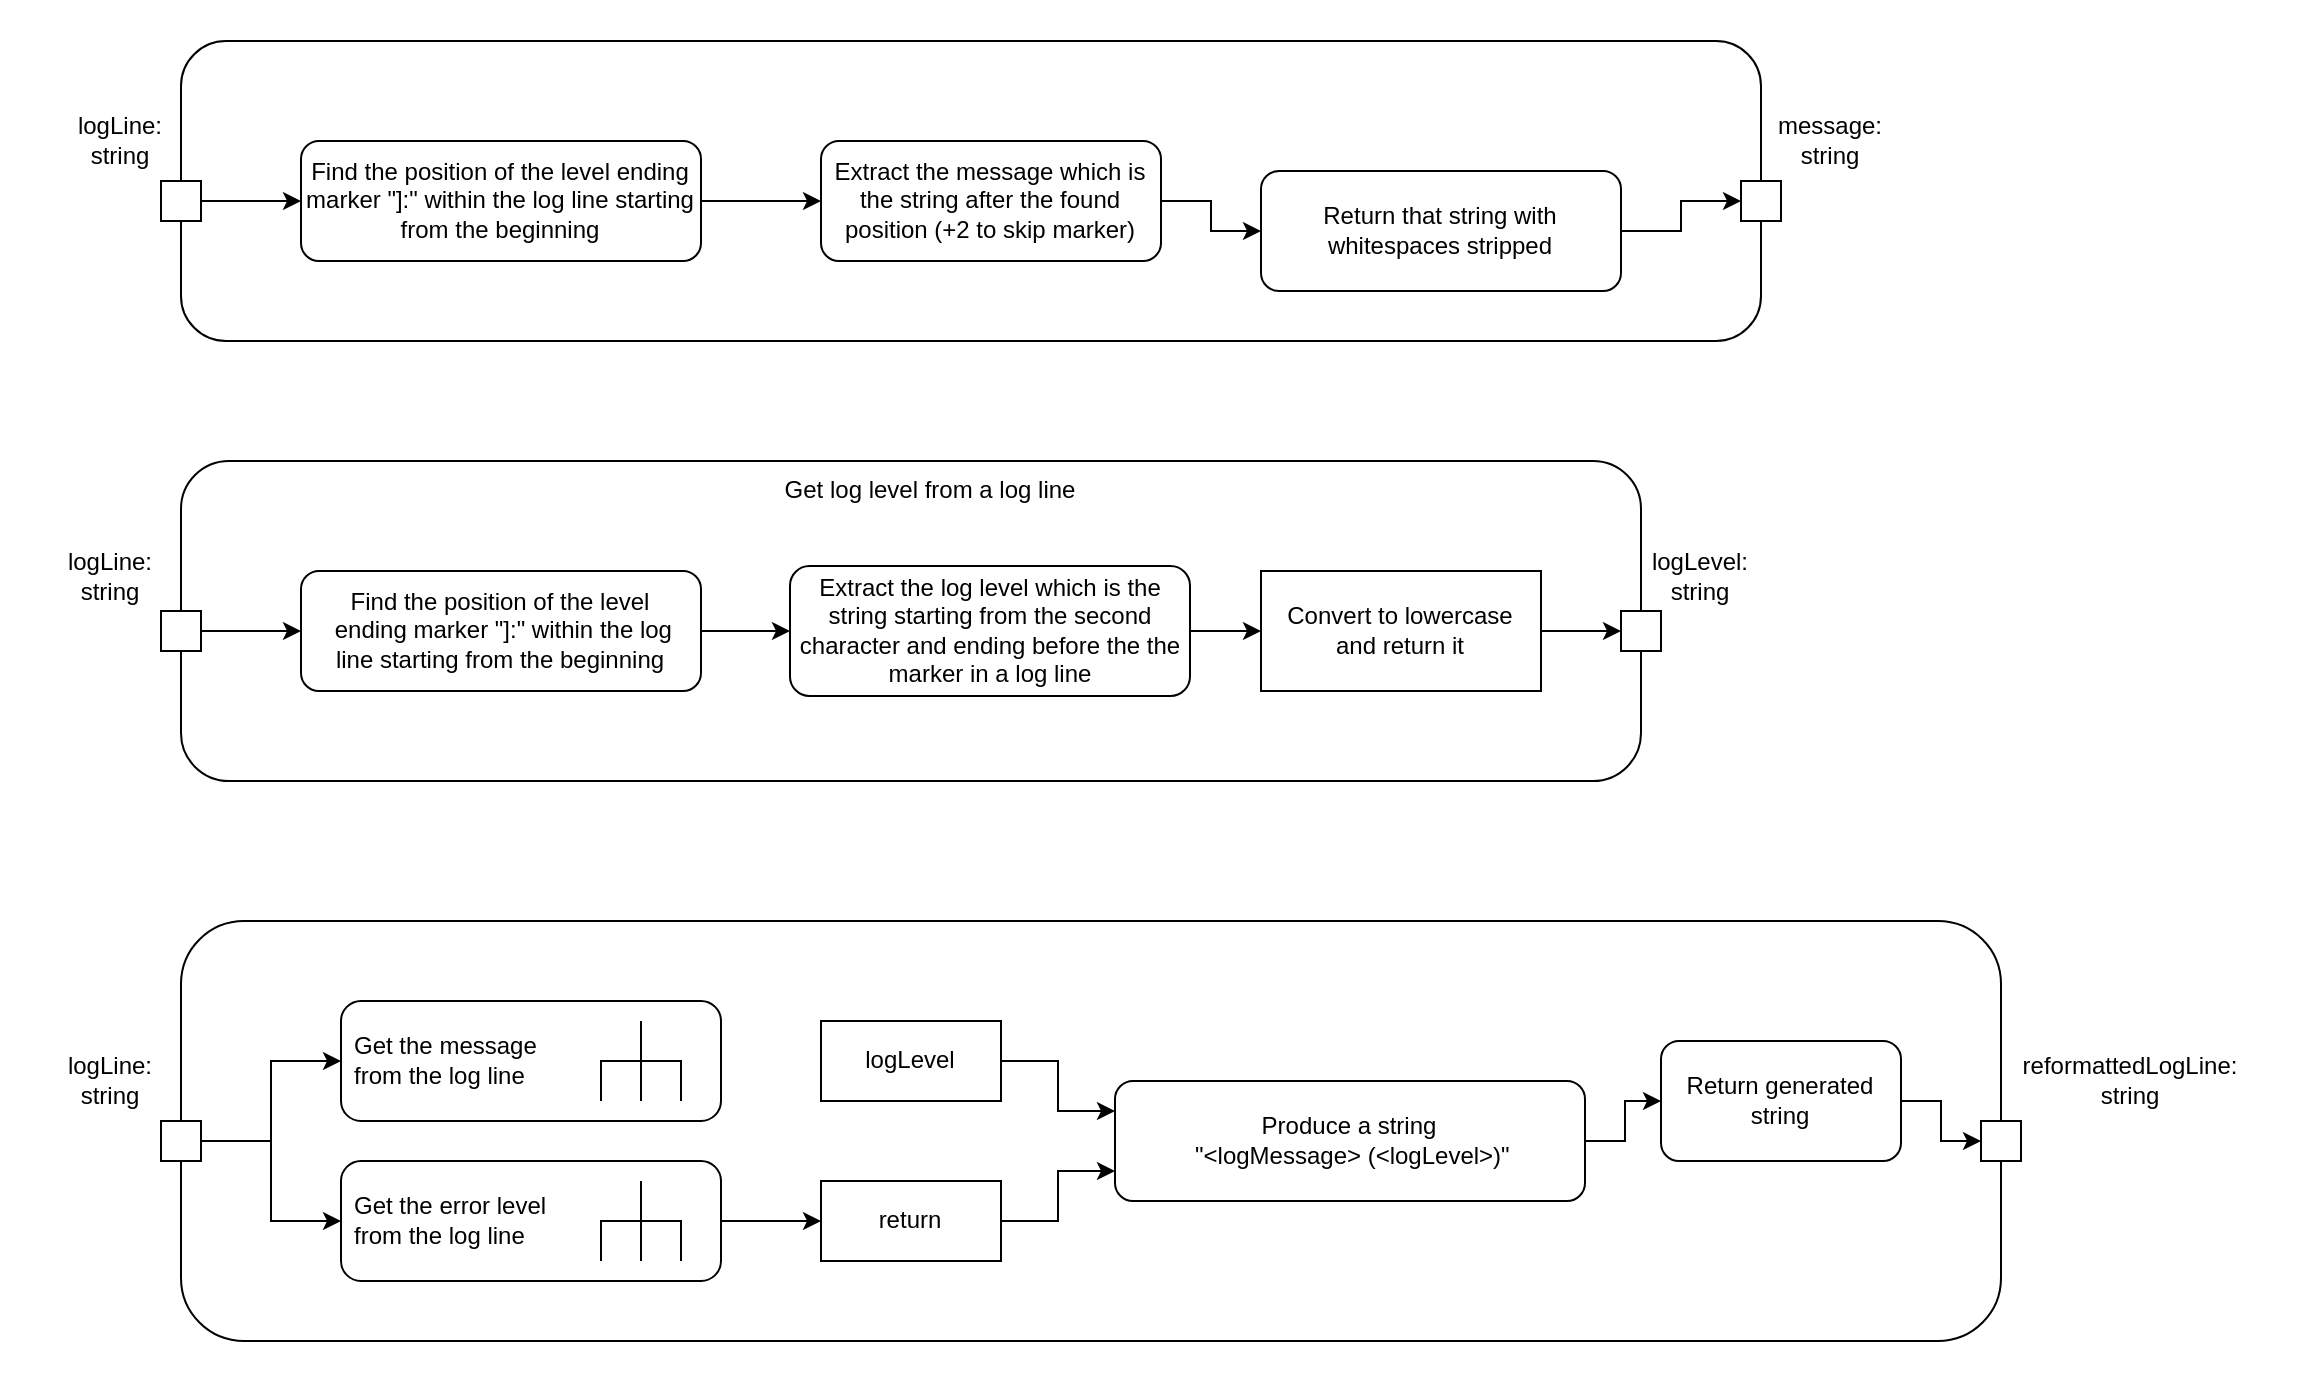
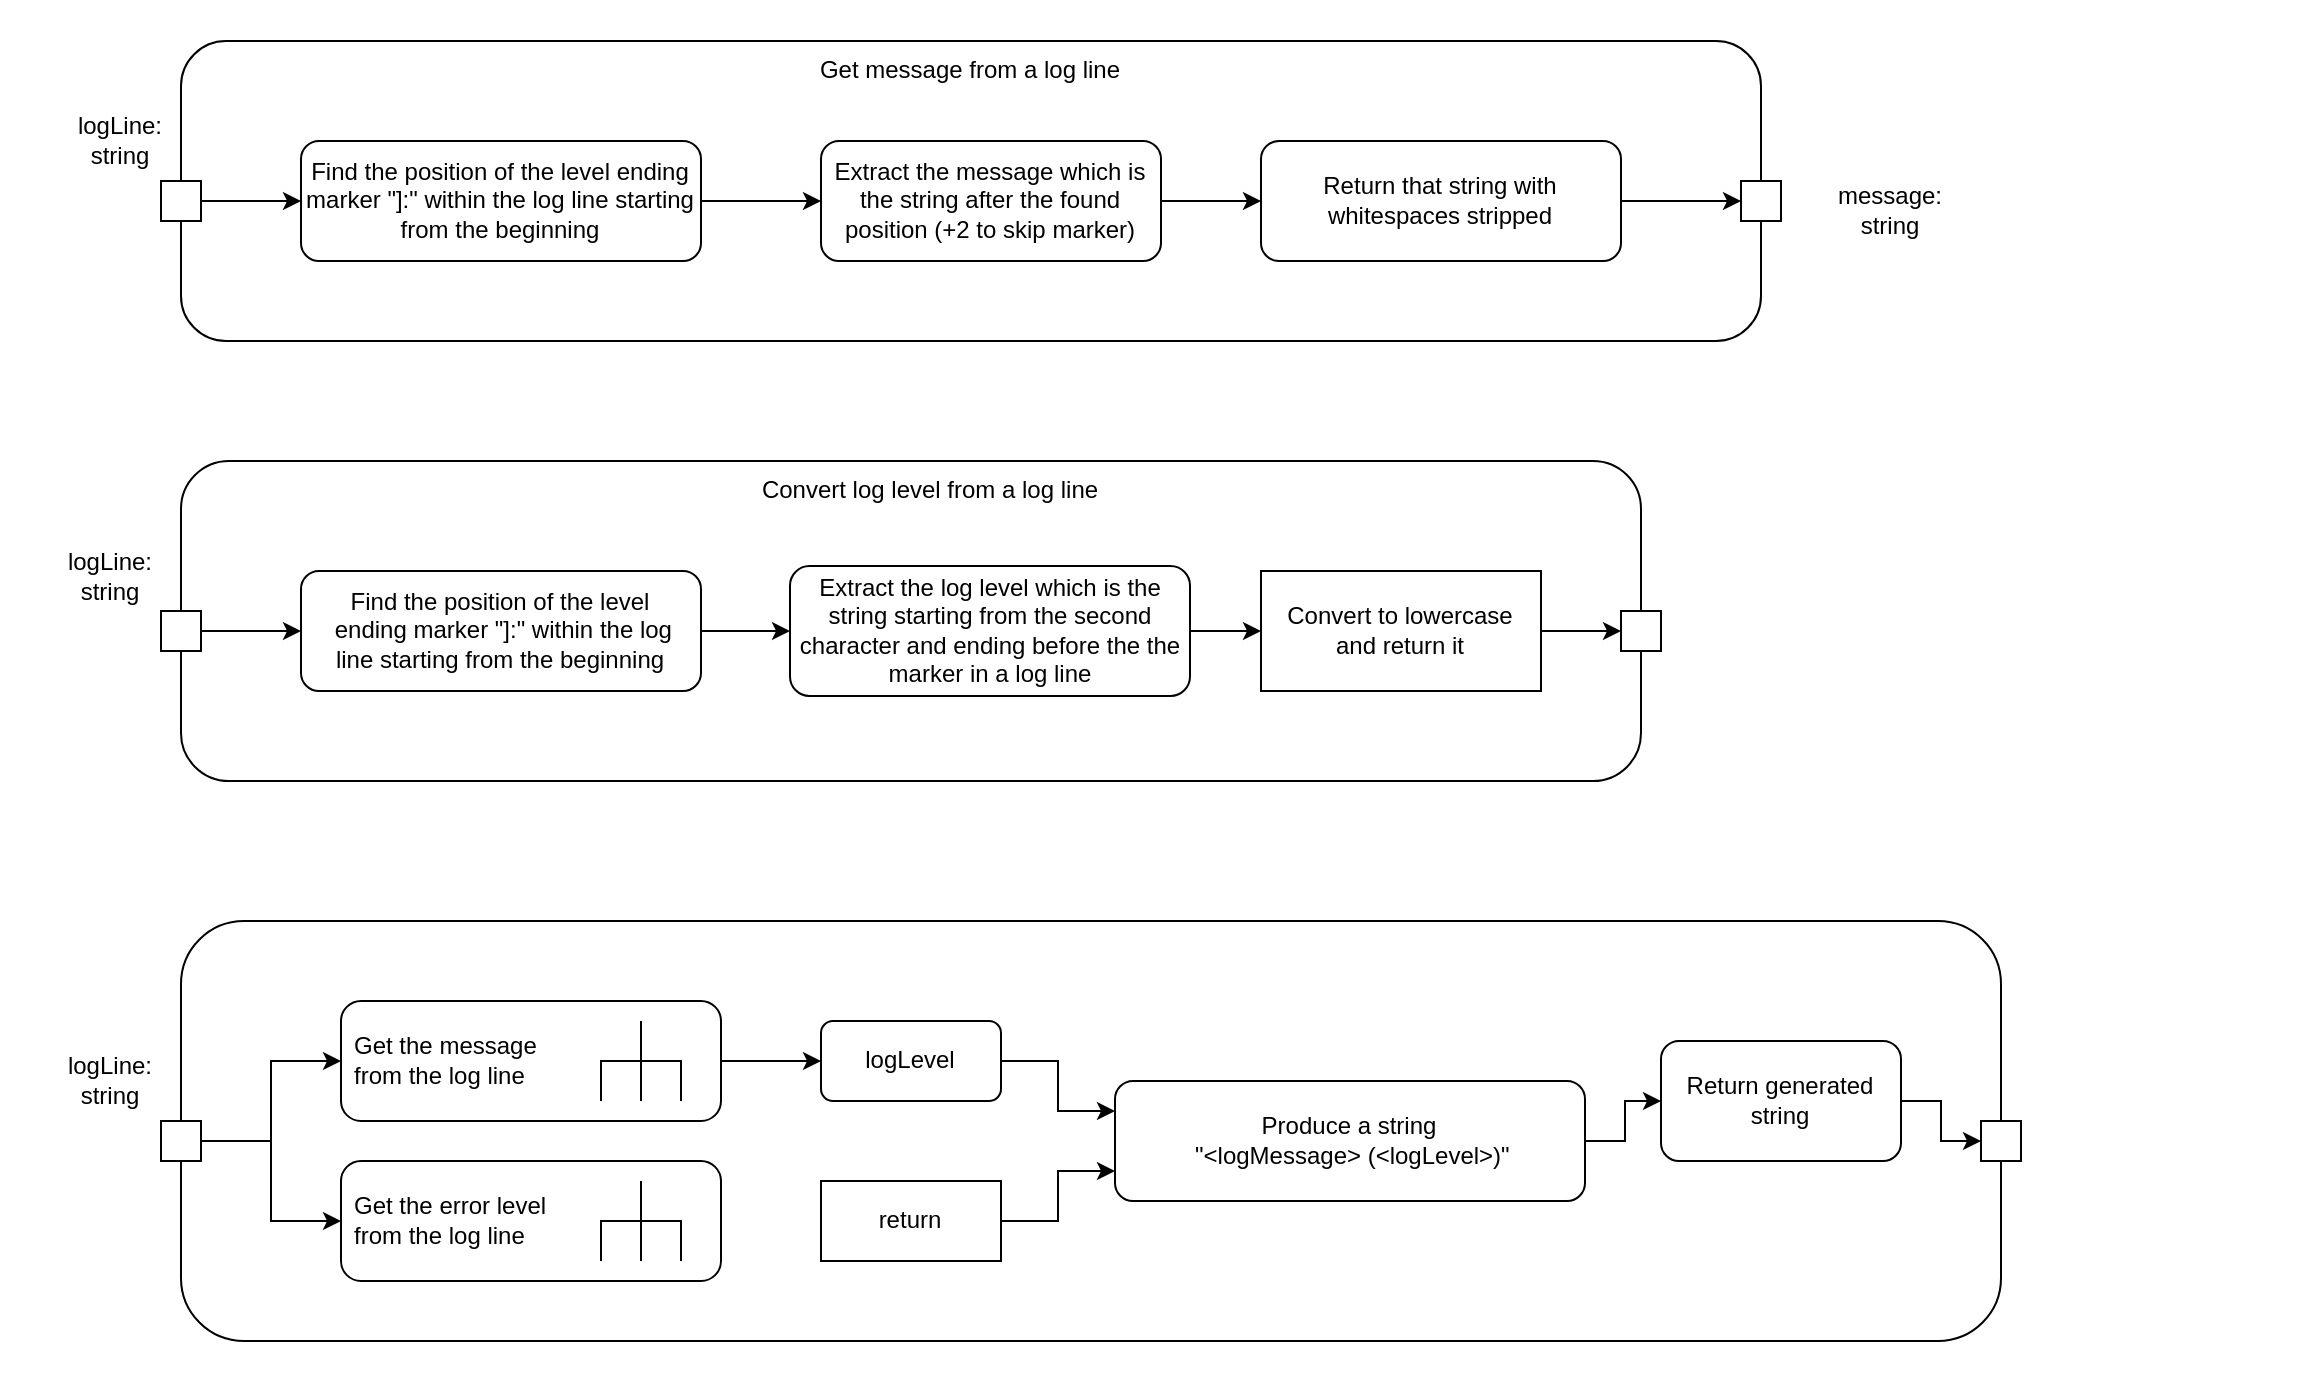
  <mxCell id="0" />
  <mxCell id="1" parent="0" />
  <mxCell id="2" value="" style="rounded=1;whiteSpace=wrap;html=1;" vertex="1" parent="1"><mxGeometry x="90" y="20" width="790" height="150" as="geometry" /></mxCell>
  <mxCell id="3" style="edgeStyle=orthogonalEdgeStyle;rounded=0;orthogonalLoop=1;jettySize=auto;html=1;exitX=1;exitY=0.5;exitDx=0;exitDy=0;entryX=0;entryY=0.5;entryDx=0;entryDy=0;" edge="1" parent="1" source="4" target="10"><mxGeometry relative="1" as="geometry" /></mxCell>
  <mxCell id="4" value="" style="whiteSpace=wrap;html=1;aspect=fixed;" vertex="1" parent="1"><mxGeometry x="80" y="90" width="20" height="20" as="geometry" /></mxCell>
  <mxCell id="5" value="" style="whiteSpace=wrap;html=1;aspect=fixed;" vertex="1" parent="1"><mxGeometry x="870" y="90" width="20" height="20" as="geometry" /></mxCell>
+ <mxCell id="6" value="Get message from a log line" style="text;html=1;strokeColor=none;fillColor=none;align=center;verticalAlign=middle;whiteSpace=wrap;rounded=0;" vertex="1" parent="1"><mxGeometry x="90" y="20" width="790" height="30" as="geometry" /></mxCell>
  <mxCell id="7" value="logLine: string" style="text;html=1;strokeColor=none;fillColor=none;align=center;verticalAlign=middle;whiteSpace=wrap;rounded=0;" vertex="1" parent="1"><mxGeometry x="30" y="50" width="60" height="40" as="geometry" /></mxCell>
- <mxCell id="8" value="message: string" style="text;html=1;strokeColor=none;fillColor=none;align=center;verticalAlign=middle;whiteSpace=wrap;rounded=0;" vertex="1" parent="1"><mxGeometry x="880" y="50" width="70" height="40" as="geometry" /></mxCell>
+ <mxCell id="8" value="message: string" style="text;html=1;strokeColor=none;fillColor=none;align=center;verticalAlign=middle;whiteSpace=wrap;rounded=0;" vertex="1" parent="1"><mxGeometry x="910" y="85" width="70" height="40" as="geometry" /></mxCell>
  <mxCell id="9" style="edgeStyle=orthogonalEdgeStyle;rounded=0;orthogonalLoop=1;jettySize=auto;html=1;exitX=1;exitY=0.5;exitDx=0;exitDy=0;entryX=0;entryY=0.5;entryDx=0;entryDy=0;" edge="1" parent="1" source="10" target="12"><mxGeometry relative="1" as="geometry" /></mxCell>
  <mxCell id="10" value="Find the position of the level ending marker &quot;]:&quot; within the log line starting from the beginning" style="rounded=1;whiteSpace=wrap;html=1;" vertex="1" parent="1"><mxGeometry x="150" y="70" width="200" height="60" as="geometry" /></mxCell>
  <mxCell id="11" style="edgeStyle=orthogonalEdgeStyle;rounded=0;orthogonalLoop=1;jettySize=auto;html=1;exitX=1;exitY=0.5;exitDx=0;exitDy=0;entryX=0;entryY=0.5;entryDx=0;entryDy=0;" edge="1" parent="1" source="12" target="14"><mxGeometry relative="1" as="geometry" /></mxCell>
  <mxCell id="12" value="Extract the message which is the string after the found position (+2 to skip marker)" style="rounded=1;whiteSpace=wrap;html=1;" vertex="1" parent="1"><mxGeometry x="410" y="70" width="170" height="60" as="geometry" /></mxCell>
  <mxCell id="13" style="edgeStyle=orthogonalEdgeStyle;rounded=0;orthogonalLoop=1;jettySize=auto;html=1;exitX=1;exitY=0.5;exitDx=0;exitDy=0;entryX=0;entryY=0.5;entryDx=0;entryDy=0;" edge="1" parent="1" source="14" target="5"><mxGeometry relative="1" as="geometry" /></mxCell>
- <mxCell id="14" value="Return that string with whitespaces stripped" style="rounded=1;whiteSpace=wrap;html=1;" vertex="1" parent="1"><mxGeometry x="630" y="85" width="180" height="60" as="geometry" /></mxCell>
+ <mxCell id="14" value="Return that string with whitespaces stripped" style="rounded=1;whiteSpace=wrap;html=1;" vertex="1" parent="1"><mxGeometry x="630" y="70" width="180" height="60" as="geometry" /></mxCell>
  <mxCell id="15" value="" style="rounded=1;whiteSpace=wrap;html=1;" vertex="1" parent="1"><mxGeometry x="90" y="230" width="730" height="160" as="geometry" /></mxCell>
- <mxCell id="16" value="Get log level from a log line" style="text;html=1;strokeColor=none;fillColor=none;align=center;verticalAlign=middle;whiteSpace=wrap;rounded=0;" vertex="1" parent="1"><mxGeometry x="90" y="230" width="750" height="30" as="geometry" /></mxCell>
+ <mxCell id="16" value="Convert log level from a log line" style="text;html=1;strokeColor=none;fillColor=none;align=center;verticalAlign=middle;whiteSpace=wrap;rounded=0;" vertex="1" parent="1"><mxGeometry x="90" y="230" width="750" height="30" as="geometry" /></mxCell>
  <mxCell id="17" style="edgeStyle=orthogonalEdgeStyle;rounded=0;orthogonalLoop=1;jettySize=auto;html=1;exitX=1;exitY=0.5;exitDx=0;exitDy=0;entryX=0;entryY=0.5;entryDx=0;entryDy=0;" edge="1" parent="1" source="18" target="22"><mxGeometry relative="1" as="geometry" /></mxCell>
  <mxCell id="18" value="Find the position of the level&lt;br&gt;&amp;nbsp;ending marker &quot;]:&quot; within the log line&amp;nbsp;starting from the beginning" style="rounded=1;whiteSpace=wrap;html=1;" vertex="1" parent="1"><mxGeometry x="150" y="285" width="200" height="60" as="geometry" /></mxCell>
  <mxCell id="19" style="edgeStyle=orthogonalEdgeStyle;rounded=0;orthogonalLoop=1;jettySize=auto;html=1;exitX=1;exitY=0.5;exitDx=0;exitDy=0;entryX=0;entryY=0.5;entryDx=0;entryDy=0;" edge="1" parent="1" source="20" target="18"><mxGeometry relative="1" as="geometry" /></mxCell>
  <mxCell id="20" value="" style="whiteSpace=wrap;html=1;aspect=fixed;" vertex="1" parent="1"><mxGeometry x="80" y="305" width="20" height="20" as="geometry" /></mxCell>
  <mxCell id="21" style="edgeStyle=orthogonalEdgeStyle;rounded=0;orthogonalLoop=1;jettySize=auto;html=1;exitX=1;exitY=0.5;exitDx=0;exitDy=0;entryX=0;entryY=0.5;entryDx=0;entryDy=0;" edge="1" parent="1" source="22" target="27"><mxGeometry relative="1" as="geometry" /></mxCell>
  <mxCell id="22" value="Extract the log level which is the string starting from the second character and ending before the the marker in a log line" style="rounded=1;whiteSpace=wrap;html=1;" vertex="1" parent="1"><mxGeometry x="394.5" y="282.5" width="200" height="65" as="geometry" /></mxCell>
  <mxCell id="23" value="" style="whiteSpace=wrap;html=1;aspect=fixed;" vertex="1" parent="1"><mxGeometry x="810" y="305" width="20" height="20" as="geometry" /></mxCell>
- <mxCell id="24" value="logLevel: string" style="text;html=1;strokeColor=none;fillColor=none;align=center;verticalAlign=middle;whiteSpace=wrap;rounded=0;" vertex="1" parent="1"><mxGeometry x="820" y="270" width="60" height="35" as="geometry" /></mxCell>
  <mxCell id="25" value="logLine: string" style="text;html=1;strokeColor=none;fillColor=none;align=center;verticalAlign=middle;whiteSpace=wrap;rounded=0;" vertex="1" parent="1"><mxGeometry x="20" y="270" width="70" height="35" as="geometry" /></mxCell>
  <mxCell id="26" style="edgeStyle=orthogonalEdgeStyle;rounded=0;orthogonalLoop=1;jettySize=auto;html=1;exitX=1;exitY=0.5;exitDx=0;exitDy=0;entryX=0;entryY=0.5;entryDx=0;entryDy=0;" edge="1" parent="1" source="27" target="23"><mxGeometry relative="1" as="geometry" /></mxCell>
  <mxCell id="27" value="Convert to lowercase &lt;br&gt;and return it" style="whiteSpace=wrap;html=1;rounded=0;" vertex="1" parent="1"><mxGeometry x="630" y="285" width="140" height="60" as="geometry" /></mxCell>
  <mxCell id="28" value="" style="rounded=1;whiteSpace=wrap;html=1;" vertex="1" parent="1"><mxGeometry x="90" y="460" width="910" height="210" as="geometry" /></mxCell>
- <mxCell id="30" style="edgeStyle=orthogonalEdgeStyle;rounded=0;orthogonalLoop=1;jettySize=auto;html=1;exitX=1;exitY=0.5;exitDx=0;exitDy=0;entryX=0;entryY=0.5;entryDx=0;entryDy=0;exitPerimeter=0;" edge="1" parent="1" source="46" target="44"><mxGeometry relative="1" as="geometry"><mxPoint x="360" y="610" as="sourcePoint" /><mxPoint x="367.5" y="595" as="targetPoint" /></mxGeometry></mxCell>
+ <mxCell id="29" style="edgeStyle=orthogonalEdgeStyle;rounded=0;orthogonalLoop=1;jettySize=auto;html=1;entryX=0;entryY=0.5;entryDx=0;entryDy=0;exitX=1;exitY=0.5;exitDx=0;exitDy=0;exitPerimeter=0;" edge="1" parent="1" source="45" target="42"><mxGeometry relative="1" as="geometry"><mxPoint x="370" y="530" as="sourcePoint" /><mxPoint x="367.5" y="565" as="targetPoint" /></mxGeometry></mxCell>
  <mxCell id="31" style="edgeStyle=orthogonalEdgeStyle;rounded=0;orthogonalLoop=1;jettySize=auto;html=1;exitX=1;exitY=0.5;exitDx=0;exitDy=0;entryX=0;entryY=0.5;entryDx=0;entryDy=0;entryPerimeter=0;" edge="1" parent="1" source="33" target="45"><mxGeometry relative="1" as="geometry"><mxPoint x="150" y="530" as="targetPoint" /></mxGeometry></mxCell>
  <mxCell id="32" style="edgeStyle=orthogonalEdgeStyle;rounded=0;orthogonalLoop=1;jettySize=auto;html=1;exitX=1;exitY=0.5;exitDx=0;exitDy=0;entryX=0;entryY=0.5;entryDx=0;entryDy=0;entryPerimeter=0;" edge="1" parent="1" source="33" target="46"><mxGeometry relative="1" as="geometry"><mxPoint x="180" y="610" as="targetPoint" /></mxGeometry></mxCell>
  <mxCell id="33" value="" style="whiteSpace=wrap;html=1;aspect=fixed;" vertex="1" parent="1"><mxGeometry x="80" y="560" width="20" height="20" as="geometry" /></mxCell>
  <mxCell id="34" style="edgeStyle=orthogonalEdgeStyle;rounded=0;orthogonalLoop=1;jettySize=auto;html=1;exitX=1;exitY=0.5;exitDx=0;exitDy=0;entryX=0;entryY=0.5;entryDx=0;entryDy=0;" edge="1" parent="1" source="35" target="37"><mxGeometry relative="1" as="geometry"><mxPoint x="820" y="585" as="sourcePoint" /></mxGeometry></mxCell>
  <mxCell id="35" value="Produce a string&lt;br&gt;&amp;nbsp;&quot;&amp;lt;logMessage&amp;gt; (&amp;lt;logLevel&amp;gt;)&quot;" style="rounded=1;whiteSpace=wrap;html=1;" vertex="1" parent="1"><mxGeometry x="557" y="540" width="235" height="60" as="geometry" /></mxCell>
  <mxCell id="36" style="edgeStyle=orthogonalEdgeStyle;rounded=0;orthogonalLoop=1;jettySize=auto;html=1;exitX=1;exitY=0.5;exitDx=0;exitDy=0;entryX=0;entryY=0.5;entryDx=0;entryDy=0;" edge="1" parent="1" source="37" target="38"><mxGeometry relative="1" as="geometry" /></mxCell>
  <mxCell id="37" value="Return generated string" style="rounded=1;whiteSpace=wrap;html=1;" vertex="1" parent="1"><mxGeometry x="830" y="520" width="120" height="60" as="geometry" /></mxCell>
  <mxCell id="38" value="" style="whiteSpace=wrap;html=1;aspect=fixed;" vertex="1" parent="1"><mxGeometry x="990" y="560" width="20" height="20" as="geometry" /></mxCell>
  <mxCell id="39" value="logLine: string" style="text;html=1;strokeColor=none;fillColor=none;align=center;verticalAlign=middle;whiteSpace=wrap;rounded=0;" vertex="1" parent="1"><mxGeometry x="20" y="520" width="70" height="40" as="geometry" /></mxCell>
- <mxCell id="40" value="reformattedLogLine: string" style="text;html=1;strokeColor=none;fillColor=none;align=center;verticalAlign=middle;whiteSpace=wrap;rounded=0;" vertex="1" parent="1"><mxGeometry x="1000" y="520" width="130" height="40" as="geometry" /></mxCell>
  <mxCell id="41" style="edgeStyle=orthogonalEdgeStyle;rounded=0;orthogonalLoop=1;jettySize=auto;html=1;exitX=1;exitY=0.5;exitDx=0;exitDy=0;entryX=0;entryY=0.25;entryDx=0;entryDy=0;" edge="1" parent="1" source="42" target="35"><mxGeometry relative="1" as="geometry" /></mxCell>
- <mxCell id="42" value="logLevel" style="rounded=0;whiteSpace=wrap;html=1;" vertex="1" parent="1"><mxGeometry x="410" y="510" width="90" height="40" as="geometry" /></mxCell>
+ <mxCell id="42" value="logLevel" style="whiteSpace=wrap;html=1;rounded=1;" vertex="1" parent="1"><mxGeometry x="410" y="510" width="90" height="40" as="geometry" /></mxCell>
  <mxCell id="43" style="edgeStyle=orthogonalEdgeStyle;rounded=0;orthogonalLoop=1;jettySize=auto;html=1;exitX=1;exitY=0.5;exitDx=0;exitDy=0;entryX=0;entryY=0.75;entryDx=0;entryDy=0;" edge="1" parent="1" source="44" target="35"><mxGeometry relative="1" as="geometry" /></mxCell>
  <mxCell id="44" value="return" style="rounded=0;whiteSpace=wrap;html=1;" vertex="1" parent="1"><mxGeometry x="410" y="590" width="90" height="40" as="geometry" /></mxCell>
  <mxCell id="45" value="&lt;span style=&quot;text-align: center;&quot;&gt;Get the message&lt;br&gt;from the log line&lt;/span&gt;" style="shape=mxgraph.uml25.behaviorAction;html=1;rounded=1;absoluteArcSize=1;arcSize=10;align=left;spacingLeft=5;points=[[0,0.5,0,0,0],[1,0.5,0,0,0]];" vertex="1" parent="1"><mxGeometry x="170" y="500" width="190" height="60" as="geometry" /></mxCell>
  <mxCell id="46" value="&lt;span style=&quot;text-align: center;&quot;&gt;Get the error level&lt;br&gt;from the log line&lt;/span&gt;" style="shape=mxgraph.uml25.behaviorAction;html=1;rounded=1;absoluteArcSize=1;arcSize=10;align=left;spacingLeft=5;points=[[0,0.5,0,0,0],[1,0.5,0,0,0]];" vertex="1" parent="1"><mxGeometry x="170" y="580" width="190" height="60" as="geometry" /></mxCell>
